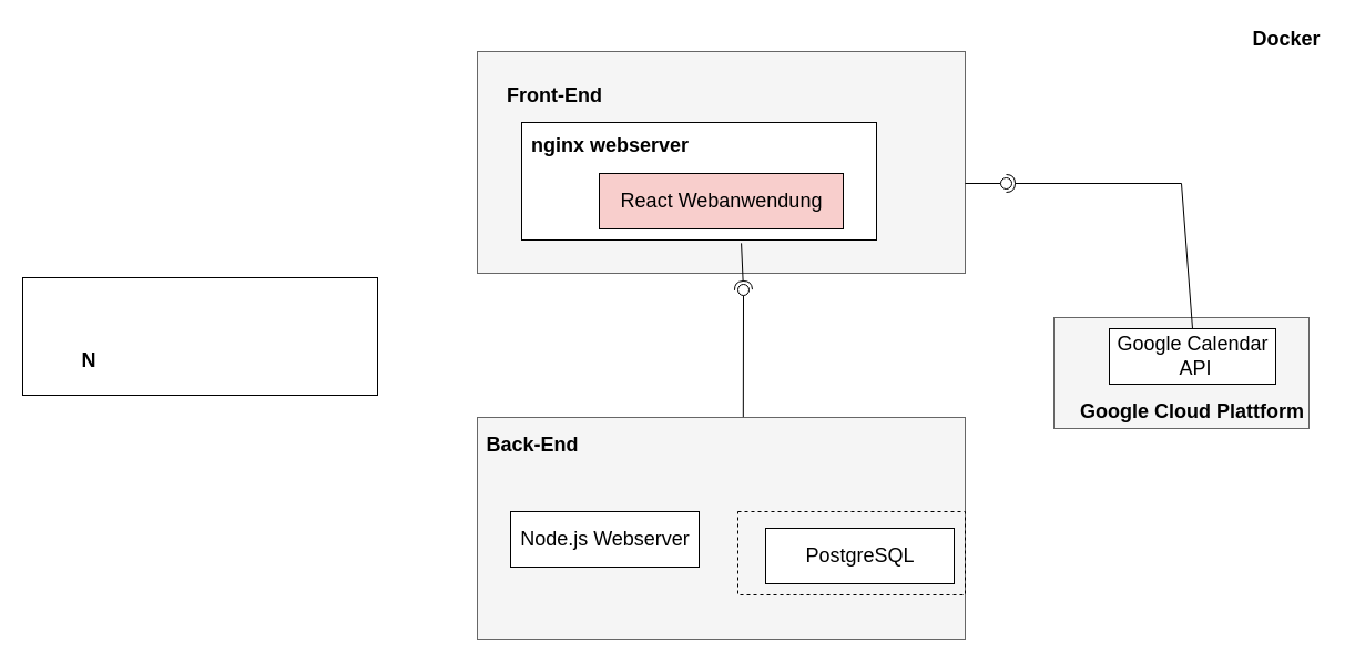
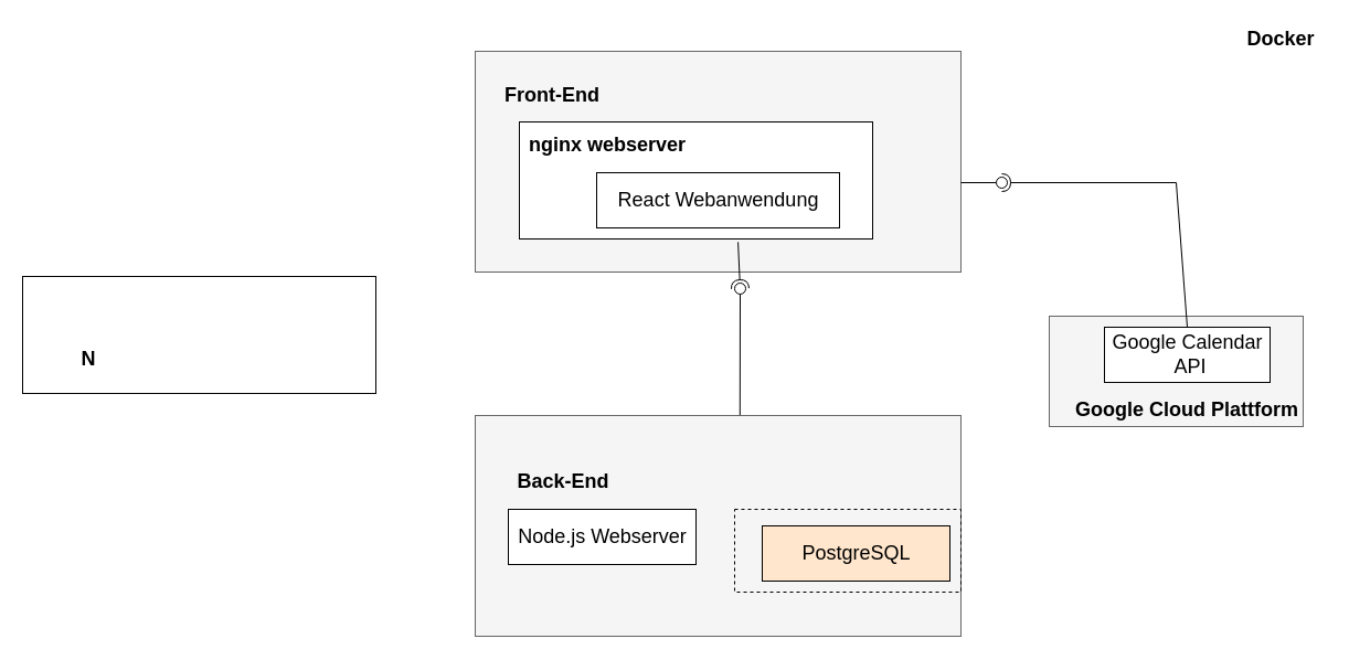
  <mxCell id="0" />
  <mxCell id="1" parent="0" />
  <mxCell id="2" value="" style="rounded=0;whiteSpace=wrap;html=1;fillColor=#f5f5f5;strokeColor=#666666;fontColor=#333333;" vertex="1" parent="1"><mxGeometry x="430" y="46" width="440" height="200" as="geometry" /></mxCell>
  <mxCell id="3" value="" style="html=1;fontSize=18;" vertex="1" parent="1"><mxGeometry x="470" y="110" width="320" height="106" as="geometry" /></mxCell>
  <mxCell id="4" value="" style="rounded=0;whiteSpace=wrap;html=1;fillColor=#f5f5f5;strokeColor=#666666;fontColor=#333333;" vertex="1" parent="1"><mxGeometry x="950" y="286" width="230" height="100" as="geometry" /></mxCell>
  <mxCell id="5" value="" style="rounded=0;whiteSpace=wrap;html=1;fillColor=#f5f5f5;strokeColor=#666666;fontColor=#333333;" vertex="1" parent="1"><mxGeometry x="430" y="376" width="440" height="200" as="geometry" /></mxCell>
  <mxCell id="6" value="" style="rounded=0;orthogonalLoop=1;jettySize=auto;html=1;endArrow=none;endFill=0;exitX=0.545;exitY=-0.002;exitDx=0;exitDy=0;exitPerimeter=0;" edge="1" target="8" parent="1" source="5"><mxGeometry relative="1" as="geometry"><mxPoint x="650" y="261" as="sourcePoint" /></mxGeometry></mxCell>
  <mxCell id="7" value="" style="rounded=0;orthogonalLoop=1;jettySize=auto;html=1;endArrow=halfCircle;endFill=0;entryX=0.5;entryY=0.5;entryDx=0;entryDy=0;endSize=6;strokeWidth=1;exitX=0.619;exitY=1.027;exitDx=0;exitDy=0;exitPerimeter=0;" edge="1" target="8" parent="1" source="3"><mxGeometry relative="1" as="geometry"><mxPoint x="690" y="261" as="sourcePoint" /></mxGeometry></mxCell>
  <mxCell id="8" value="" style="ellipse;whiteSpace=wrap;html=1;fontFamily=Helvetica;fontSize=12;fontColor=#000000;align=center;strokeColor=#000000;fillColor=#ffffff;points=[];aspect=fixed;resizable=0;" vertex="1" parent="1"><mxGeometry x="665" y="256" width="10" height="10" as="geometry" /></mxCell>
  <mxCell id="9" value="" style="rounded=0;orthogonalLoop=1;jettySize=auto;html=1;endArrow=none;endFill=0;" edge="1" target="11" parent="1"><mxGeometry relative="1" as="geometry"><mxPoint x="870" y="165" as="sourcePoint" /></mxGeometry></mxCell>
  <mxCell id="10" value="" style="rounded=0;orthogonalLoop=1;jettySize=auto;html=1;endArrow=halfCircle;endFill=0;entryX=0.5;entryY=0.5;entryDx=0;entryDy=0;endSize=6;strokeWidth=1;exitX=0.5;exitY=0;exitDx=0;exitDy=0;" edge="1" target="11" parent="1" source="15"><mxGeometry relative="1" as="geometry"><mxPoint x="927" y="165" as="sourcePoint" /><Array as="points"><mxPoint x="1065" y="165" /></Array></mxGeometry></mxCell>
  <mxCell id="11" value="" style="ellipse;whiteSpace=wrap;html=1;fontFamily=Helvetica;fontSize=12;fontColor=#000000;align=center;strokeColor=#000000;fillColor=#ffffff;points=[];aspect=fixed;resizable=0;" vertex="1" parent="1"><mxGeometry x="902" y="160" width="10" height="10" as="geometry" /></mxCell>
  <mxCell id="12" value="Front-End" style="text;align=center;fontStyle=1;verticalAlign=middle;spacingLeft=3;spacingRight=3;strokeColor=none;rotatable=0;points=[[0,0.5],[1,0.5]];portConstraint=eastwest;fontSize=18;" vertex="1" parent="1"><mxGeometry x="460" y="71" width="80" height="26" as="geometry" /></mxCell>
- <mxCell id="13" value="Back-End" style="text;align=center;fontStyle=1;verticalAlign=middle;spacingLeft=3;spacingRight=3;strokeColor=none;rotatable=0;points=[[0,0.5],[1,0.5]];portConstraint=eastwest;fontSize=18;" vertex="1" parent="1"><mxGeometry x="440" y="386" width="80" height="26" as="geometry" /></mxCell>
+ <mxCell id="13" value="Back-End" style="text;align=center;fontStyle=1;verticalAlign=middle;spacingLeft=3;spacingRight=3;strokeColor=none;rotatable=0;points=[[0,0.5],[1,0.5]];portConstraint=eastwest;fontSize=18;" vertex="1" parent="1"><mxGeometry x="470" y="421" width="80" height="26" as="geometry" /></mxCell>
  <mxCell id="14" value="Google Cloud Plattform" style="text;align=center;fontStyle=1;verticalAlign=middle;spacingLeft=3;spacingRight=3;strokeColor=none;rotatable=0;points=[[0,0.5],[1,0.5]];portConstraint=eastwest;fontSize=18;" vertex="1" parent="1"><mxGeometry x="1035" y="356" width="80" height="26" as="geometry" /></mxCell>
  <mxCell id="15" value="Google Calendar&lt;br&gt;&amp;nbsp;API" style="html=1;fontSize=18;" vertex="1" parent="1"><mxGeometry x="1000" y="296" width="150" height="50" as="geometry" /></mxCell>
- <mxCell id="16" value="React Webanwendung" style="html=1;fontSize=18;fillColor=#f8cecc;" vertex="1" parent="1"><mxGeometry x="540" y="156" width="220" height="50" as="geometry" /></mxCell>
+ <mxCell id="16" value="React Webanwendung" style="html=1;fontSize=18;" vertex="1" parent="1"><mxGeometry x="540" y="156" width="220" height="50" as="geometry" /></mxCell>
  <mxCell id="17" value="Node.js Webserver" style="html=1;fontSize=18;" vertex="1" parent="1"><mxGeometry x="460" y="461" width="170" height="50" as="geometry" /></mxCell>
  <mxCell id="18" value="Docker" style="text;align=center;fontStyle=1;verticalAlign=middle;spacingLeft=3;spacingRight=3;strokeColor=none;rotatable=0;points=[[0,0.5],[1,0.5]];portConstraint=eastwest;fontSize=18;" vertex="1" parent="1"><mxGeometry x="1120" y="20" width="80" height="26" as="geometry" /></mxCell>
  <mxCell id="19" value="nginx webserver" style="text;align=center;fontStyle=1;verticalAlign=middle;spacingLeft=3;spacingRight=3;strokeColor=none;rotatable=0;points=[[0,0.5],[1,0.5]];portConstraint=eastwest;dashed=1;fillColor=none;fontSize=18;" vertex="1" parent="1"><mxGeometry x="470" y="116" width="160" height="26" as="geometry" /></mxCell>
- <mxCell id="20" value="PostgreSQL" style="html=1;fontSize=18;" vertex="1" parent="1"><mxGeometry x="690" y="476" width="170" height="50" as="geometry" /></mxCell>
+ <mxCell id="20" value="PostgreSQL" style="html=1;fontSize=18;fillColor=#ffe6cc;" vertex="1" parent="1"><mxGeometry x="690" y="476" width="170" height="50" as="geometry" /></mxCell>
  <mxCell id="21" value="" style="html=1;dashed=1;fillColor=none;fontSize=18;" vertex="1" parent="1"><mxGeometry x="665" y="461" width="205" height="75" as="geometry" /></mxCell>
  <mxCell id="22" value="" style="html=1;fontSize=18;" vertex="1" parent="1"><mxGeometry x="20" y="250" width="320" height="106" as="geometry" /></mxCell>
  <mxCell id="23" value="N" style="text;align=center;fontStyle=1;verticalAlign=middle;spacingLeft=3;spacingRight=3;strokeColor=none;rotatable=0;points=[[0,0.5],[1,0.5]];portConstraint=eastwest;fontSize=18;" vertex="1" parent="1"><mxGeometry x="40" y="310" width="80" height="26" as="geometry" /></mxCell>
